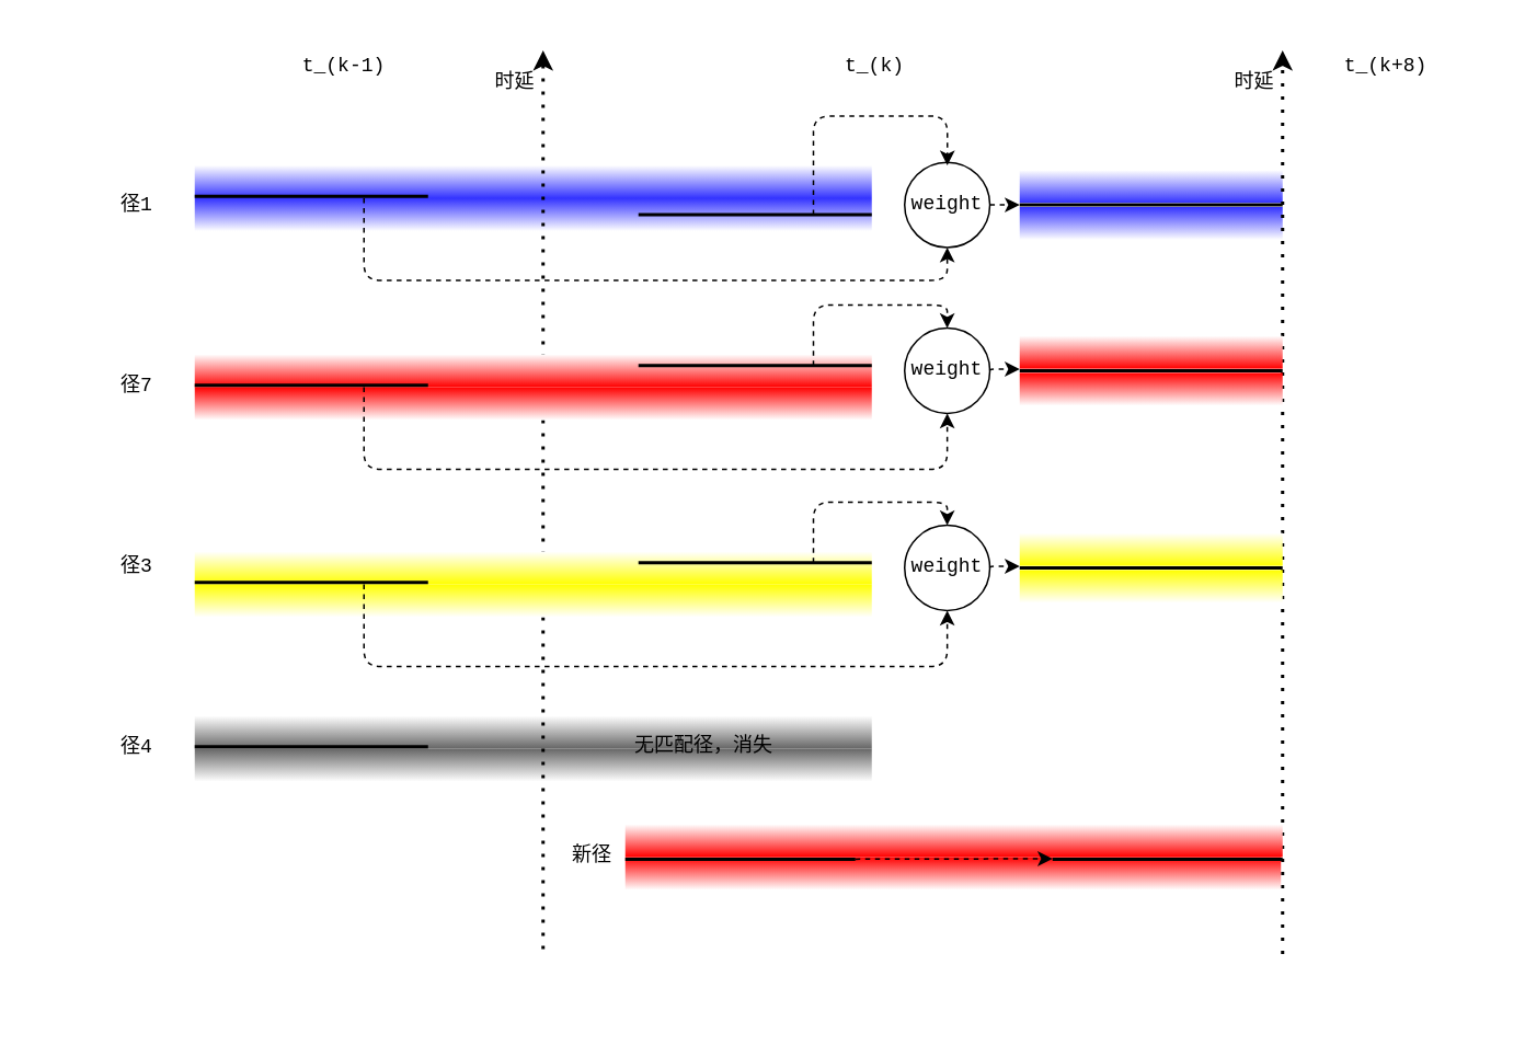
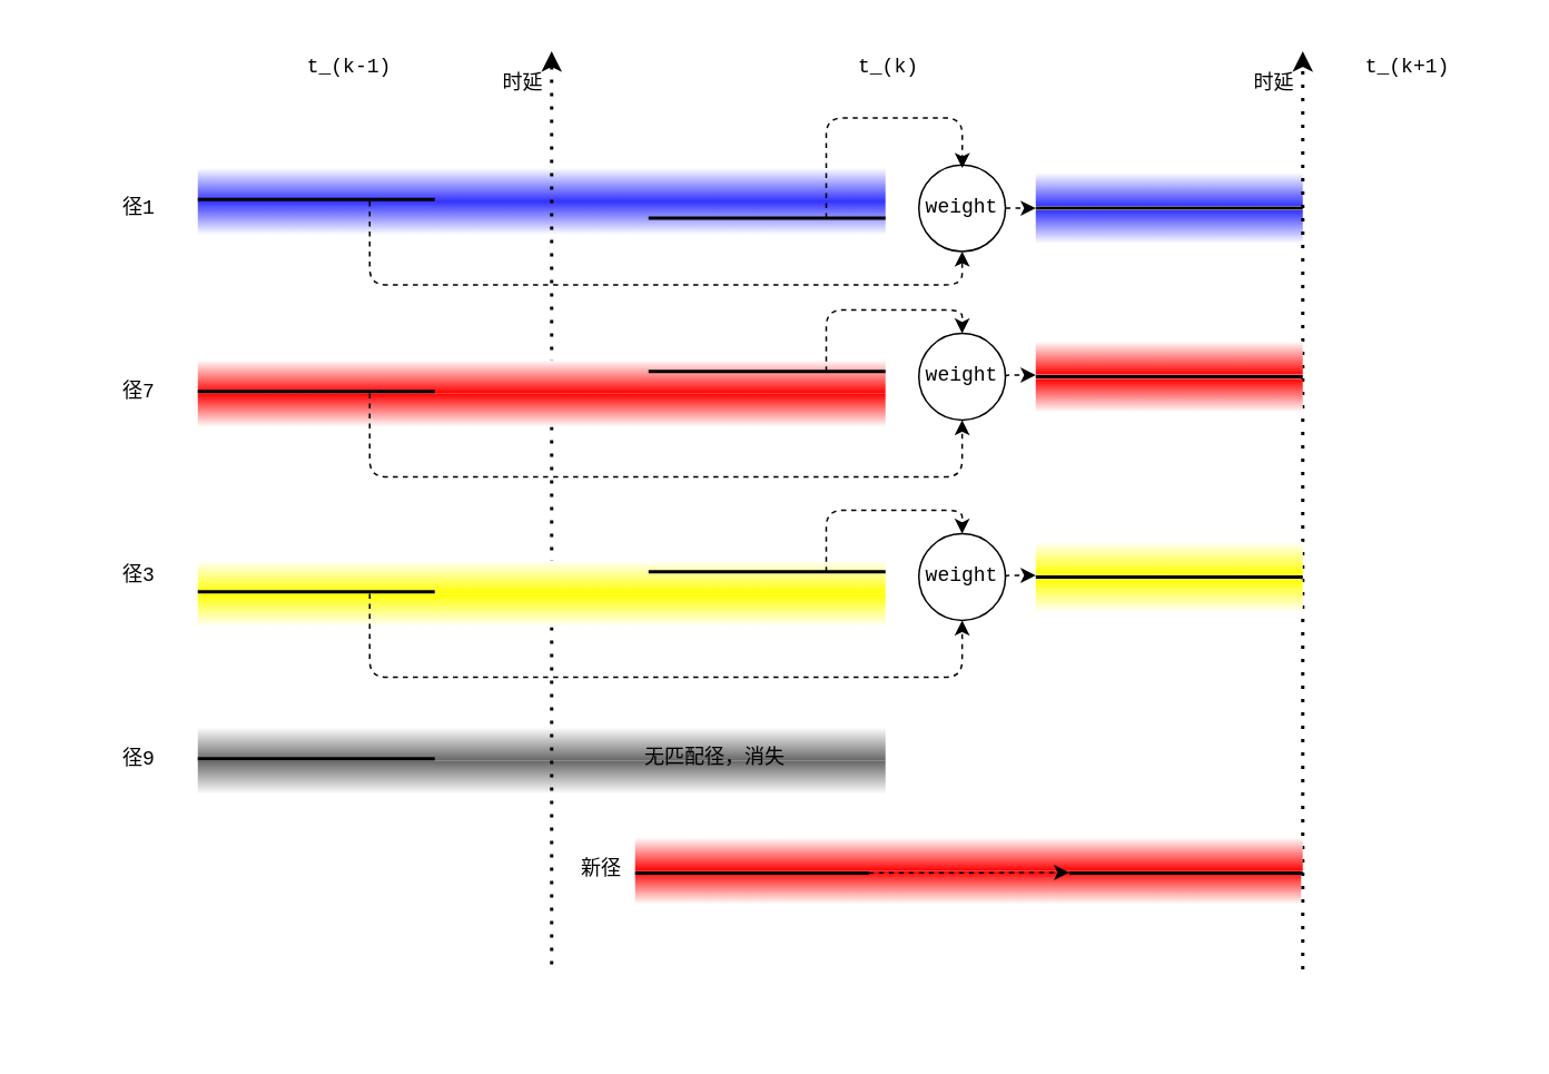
  <mxCell id="0" />
  <mxCell id="1" parent="0" />
  <mxCell id="2" value="" style="rounded=0;whiteSpace=wrap;html=1;fontFamily=Courier New;shadow=0;glass=0;sketch=0;gradientDirection=north;strokeColor=none;gradientColor=#666666;" vertex="1" parent="1"><mxGeometry x="118" y="455" width="412" height="20" as="geometry" /></mxCell>
  <mxCell id="3" value="" style="rounded=0;whiteSpace=wrap;html=1;fontFamily=Courier New;shadow=0;glass=0;sketch=0;gradientDirection=south;strokeColor=none;gradientColor=#666666;" vertex="1" parent="1"><mxGeometry x="118" y="435" width="412" height="20" as="geometry" /></mxCell>
  <mxCell id="4" value="" style="line;strokeWidth=2;html=1;rounded=0;shadow=0;glass=0;sketch=0;fillColor=#ffffff;gradientColor=#3333FF;fontFamily=Courier New;" vertex="1" parent="1"><mxGeometry x="118" y="452.5" width="142" height="2.5" as="geometry" /></mxCell>
  <mxCell id="5" value="t_(k-1)" style="text;html=1;strokeColor=none;fillColor=none;align=center;verticalAlign=middle;whiteSpace=wrap;rounded=0;fontFamily=Courier New;" vertex="1" parent="1"><mxGeometry x="146" y="20" width="126" height="40" as="geometry" /></mxCell>
  <mxCell id="6" value="t_(k)" style="text;html=1;strokeColor=none;fillColor=none;align=center;verticalAlign=middle;whiteSpace=wrap;rounded=0;fontFamily=Courier New;" vertex="1" parent="1"><mxGeometry x="469" y="20" width="126" height="40" as="geometry" /></mxCell>
  <mxCell id="7" value="" style="rounded=0;whiteSpace=wrap;html=1;fontFamily=Courier New;shadow=0;glass=0;sketch=0;gradientDirection=north;gradientColor=#3333FF;strokeColor=none;" vertex="1" parent="1"><mxGeometry x="118" y="120" width="412" height="20" as="geometry" /></mxCell>
  <mxCell id="8" value="径1" style="text;html=1;strokeColor=none;fillColor=none;align=center;verticalAlign=middle;whiteSpace=wrap;rounded=0;fontFamily=Courier New;" vertex="1" parent="1"><mxGeometry x="20" y="105" width="126" height="40" as="geometry" /></mxCell>
  <mxCell id="9" value="径7" style="text;html=1;strokeColor=none;fillColor=none;align=center;verticalAlign=middle;whiteSpace=wrap;rounded=0;fontFamily=Courier New;" vertex="1" parent="1"><mxGeometry x="20" y="215" width="126" height="40" as="geometry" /></mxCell>
  <mxCell id="10" value="径3" style="text;html=1;strokeColor=none;fillColor=none;align=center;verticalAlign=middle;whiteSpace=wrap;rounded=0;fontFamily=Courier New;" vertex="1" parent="1"><mxGeometry x="20" y="325" width="126" height="40" as="geometry" /></mxCell>
  <mxCell id="11" value="" style="rounded=0;whiteSpace=wrap;html=1;fontFamily=Courier New;shadow=0;glass=0;sketch=0;gradientDirection=south;gradientColor=#3333FF;strokeColor=none;" vertex="1" parent="1"><mxGeometry x="118" y="100" width="412" height="20" as="geometry" /></mxCell>
  <mxCell id="12" value="" style="line;strokeWidth=2;html=1;rounded=0;shadow=0;glass=0;sketch=0;fillColor=#ffffff;gradientColor=#3333FF;fontFamily=Courier New;" vertex="1" parent="1"><mxGeometry x="118" y="117.5" width="142" height="2.5" as="geometry" /></mxCell>
  <mxCell id="13" value="" style="line;strokeWidth=2;html=1;rounded=0;shadow=0;glass=0;sketch=0;fillColor=#ffffff;gradientColor=#3333FF;fontFamily=Courier New;" vertex="1" parent="1"><mxGeometry x="388" y="128.75" width="142" height="2.5" as="geometry" /></mxCell>
  <mxCell id="14" value="weight" style="ellipse;whiteSpace=wrap;html=1;aspect=fixed;rounded=0;shadow=0;glass=0;sketch=0;gradientColor=#3333FF;fontFamily=Courier New;fillColor=none;" vertex="1" parent="1"><mxGeometry x="550" y="98.13" width="51.87" height="51.87" as="geometry" /></mxCell>
  <mxCell id="15" value="" style="endArrow=classic;dashed=1;html=1;dashPattern=1 3;strokeWidth=2;fontFamily=Courier New;startArrow=none;startFill=0;endFill=1;" edge="1" parent="1"><mxGeometry width="50" height="50" relative="1" as="geometry"><mxPoint x="330" y="577" as="sourcePoint" /><mxPoint x="330" y="30" as="targetPoint" /></mxGeometry></mxCell>
  <mxCell id="16" value="" style="edgeStyle=elbowEdgeStyle;elbow=vertical;endArrow=classic;html=1;fontFamily=Courier New;exitX=0.25;exitY=0;exitDx=0;exitDy=0;entryX=0.5;entryY=1;entryDx=0;entryDy=0;dashed=1;" edge="1" parent="1" source="7" target="14"><mxGeometry width="50" height="50" relative="1" as="geometry"><mxPoint x="410" y="230" as="sourcePoint" /><mxPoint x="460" y="180" as="targetPoint" /><Array as="points"><mxPoint x="400" y="170" /></Array></mxGeometry></mxCell>
  <mxCell id="17" value="" style="edgeStyle=elbowEdgeStyle;elbow=vertical;endArrow=classic;html=1;fontFamily=Courier New;exitX=0.75;exitY=0.5;exitDx=0;exitDy=0;exitPerimeter=0;dashed=1;" edge="1" parent="1" source="13"><mxGeometry width="50" height="50" relative="1" as="geometry"><mxPoint x="490" y="190" as="sourcePoint" /><mxPoint x="576" y="100" as="targetPoint" /><Array as="points"><mxPoint x="550" y="70" /><mxPoint x="530" y="150" /></Array></mxGeometry></mxCell>
  <mxCell id="18" value="" style="line;strokeWidth=2;html=1;rounded=0;shadow=0;glass=0;sketch=0;fillColor=#ffffff;gradientColor=#3333FF;fontFamily=Courier New;" vertex="1" parent="1"><mxGeometry x="620" y="122.81" width="160" height="2.5" as="geometry" /></mxCell>
  <mxCell id="19" value="" style="rounded=0;whiteSpace=wrap;html=1;fontFamily=Courier New;shadow=0;glass=0;sketch=0;gradientDirection=south;gradientColor=#3333FF;strokeColor=none;" vertex="1" parent="1"><mxGeometry x="620" y="102.81" width="160" height="20" as="geometry" /></mxCell>
  <mxCell id="20" value="" style="rounded=0;whiteSpace=wrap;html=1;fontFamily=Courier New;shadow=0;glass=0;sketch=0;gradientDirection=north;gradientColor=#3333FF;strokeColor=none;" vertex="1" parent="1"><mxGeometry x="620" y="125.31" width="160" height="20" as="geometry" /></mxCell>
  <mxCell id="21" value="" style="edgeStyle=elbowEdgeStyle;elbow=vertical;endArrow=classic;html=1;fontFamily=Courier New;exitX=1;exitY=0.5;exitDx=0;exitDy=0;dashed=1;entryX=0;entryY=0.5;entryDx=0;entryDy=0;entryPerimeter=0;" edge="1" parent="1" source="14" target="18"><mxGeometry width="50" height="50" relative="1" as="geometry"><mxPoint x="678.5" y="215" as="sourcePoint" /><mxPoint x="760" y="185" as="targetPoint" /><Array as="points"><mxPoint x="610" y="124" /><mxPoint x="714" y="235" /></Array></mxGeometry></mxCell>
  <mxCell id="22" value="" style="endArrow=classic;dashed=1;html=1;dashPattern=1 3;strokeWidth=2;fontFamily=Courier New;endFill=1;" edge="1" parent="1"><mxGeometry width="50" height="50" relative="1" as="geometry"><mxPoint x="780" y="580" as="sourcePoint" /><mxPoint x="780" y="30" as="targetPoint" /></mxGeometry></mxCell>
- <mxCell id="23" value="t_(k+8)" style="text;html=1;strokeColor=none;fillColor=none;align=center;verticalAlign=middle;whiteSpace=wrap;rounded=0;fontFamily=Courier New;" vertex="1" parent="1"><mxGeometry x="780" y="20" width="126" height="40" as="geometry" /></mxCell>
+ <mxCell id="23" value="t_(k+1)" style="text;html=1;strokeColor=none;fillColor=none;align=center;verticalAlign=middle;whiteSpace=wrap;rounded=0;fontFamily=Courier New;" vertex="1" parent="1"><mxGeometry x="780" y="20" width="126" height="40" as="geometry" /></mxCell>
  <mxCell id="24" value="" style="rounded=0;whiteSpace=wrap;html=1;fontFamily=Courier New;shadow=0;glass=0;sketch=0;gradientDirection=north;strokeColor=none;gradientColor=#FF0000;" vertex="1" parent="1"><mxGeometry x="118" y="235" width="412" height="20" as="geometry" /></mxCell>
  <mxCell id="25" value="" style="rounded=0;whiteSpace=wrap;html=1;fontFamily=Courier New;shadow=0;glass=0;sketch=0;gradientDirection=south;strokeColor=none;gradientColor=#FF0000;" vertex="1" parent="1"><mxGeometry x="118" y="215" width="412" height="20" as="geometry" /></mxCell>
  <mxCell id="26" value="" style="line;strokeWidth=2;html=1;rounded=0;shadow=0;glass=0;sketch=0;fillColor=#ffffff;gradientColor=#3333FF;fontFamily=Courier New;" vertex="1" parent="1"><mxGeometry x="118" y="232.5" width="142" height="2.5" as="geometry" /></mxCell>
  <mxCell id="27" value="" style="line;strokeWidth=2;html=1;rounded=0;shadow=0;glass=0;sketch=0;fillColor=#ffffff;gradientColor=#3333FF;fontFamily=Courier New;" vertex="1" parent="1"><mxGeometry x="388" y="200" width="142" height="43.75" as="geometry" /></mxCell>
  <mxCell id="28" value="weight" style="ellipse;whiteSpace=wrap;html=1;aspect=fixed;rounded=0;shadow=0;glass=0;sketch=0;gradientColor=#3333FF;fontFamily=Courier New;fillColor=none;" vertex="1" parent="1"><mxGeometry x="550" y="199.07" width="51.87" height="51.87" as="geometry" /></mxCell>
  <mxCell id="29" value="" style="edgeStyle=elbowEdgeStyle;elbow=vertical;endArrow=classic;html=1;fontFamily=Courier New;exitX=0.25;exitY=0;exitDx=0;exitDy=0;entryX=0.5;entryY=1;entryDx=0;entryDy=0;dashed=1;" edge="1" parent="1" source="24" target="28"><mxGeometry width="50" height="50" relative="1" as="geometry"><mxPoint x="410" y="345" as="sourcePoint" /><mxPoint x="460" y="295" as="targetPoint" /><Array as="points"><mxPoint x="400" y="285" /></Array></mxGeometry></mxCell>
  <mxCell id="30" value="" style="edgeStyle=elbowEdgeStyle;elbow=vertical;endArrow=classic;html=1;fontFamily=Courier New;exitX=0.75;exitY=0.5;exitDx=0;exitDy=0;exitPerimeter=0;dashed=1;entryX=0.5;entryY=0;entryDx=0;entryDy=0;" edge="1" parent="1" source="27" target="28"><mxGeometry width="50" height="50" relative="1" as="geometry"><mxPoint x="490" y="305" as="sourcePoint" /><mxPoint x="576" y="215" as="targetPoint" /><Array as="points"><mxPoint x="550" y="185" /><mxPoint x="530" y="265" /></Array></mxGeometry></mxCell>
  <mxCell id="31" value="" style="line;strokeWidth=2;html=1;rounded=0;shadow=0;glass=0;sketch=0;fillColor=#ffffff;gradientColor=#3333FF;fontFamily=Courier New;" vertex="1" parent="1"><mxGeometry x="620" y="223.75" width="160" height="2.5" as="geometry" /></mxCell>
  <mxCell id="32" value="" style="rounded=0;whiteSpace=wrap;html=1;fontFamily=Courier New;shadow=0;glass=0;sketch=0;gradientDirection=south;strokeColor=none;gradientColor=#FF0000;" vertex="1" parent="1"><mxGeometry x="620" y="203.75" width="160" height="20" as="geometry" /></mxCell>
  <mxCell id="33" value="" style="rounded=0;whiteSpace=wrap;html=1;fontFamily=Courier New;shadow=0;glass=0;sketch=0;gradientDirection=north;strokeColor=none;gradientColor=#FF0000;" vertex="1" parent="1"><mxGeometry x="620" y="226.25" width="160" height="20" as="geometry" /></mxCell>
  <mxCell id="34" value="" style="edgeStyle=elbowEdgeStyle;elbow=vertical;endArrow=classic;html=1;fontFamily=Courier New;exitX=1;exitY=0.5;exitDx=0;exitDy=0;dashed=1;" edge="1" parent="1" source="28"><mxGeometry width="50" height="50" relative="1" as="geometry"><mxPoint x="678.5" y="330" as="sourcePoint" /><mxPoint x="620" y="224" as="targetPoint" /><Array as="points"><mxPoint x="610" y="224" /><mxPoint x="602" y="280" /><mxPoint x="620" y="228" /><mxPoint x="610" y="239" /><mxPoint x="714" y="350" /></Array></mxGeometry></mxCell>
  <mxCell id="35" value="" style="rounded=0;whiteSpace=wrap;html=1;fontFamily=Courier New;shadow=0;glass=0;sketch=0;gradientDirection=north;strokeColor=none;gradientColor=#FFFF00;" vertex="1" parent="1"><mxGeometry x="118" y="355" width="412" height="20" as="geometry" /></mxCell>
  <mxCell id="36" value="" style="rounded=0;whiteSpace=wrap;html=1;fontFamily=Courier New;shadow=0;glass=0;sketch=0;gradientDirection=south;strokeColor=none;gradientColor=#FFFF00;" vertex="1" parent="1"><mxGeometry x="118" y="335" width="412" height="20" as="geometry" /></mxCell>
  <mxCell id="37" value="" style="line;strokeWidth=2;html=1;rounded=0;shadow=0;glass=0;sketch=0;fillColor=#ffffff;gradientColor=#3333FF;fontFamily=Courier New;" vertex="1" parent="1"><mxGeometry x="118" y="352.5" width="142" height="2.5" as="geometry" /></mxCell>
  <mxCell id="38" value="" style="line;strokeWidth=2;html=1;rounded=0;shadow=0;glass=0;sketch=0;fillColor=#ffffff;gradientColor=#3333FF;fontFamily=Courier New;" vertex="1" parent="1"><mxGeometry x="388" y="320" width="142" height="43.75" as="geometry" /></mxCell>
  <mxCell id="39" value="weight" style="ellipse;whiteSpace=wrap;html=1;aspect=fixed;rounded=0;shadow=0;glass=0;sketch=0;gradientColor=#3333FF;fontFamily=Courier New;fillColor=none;" vertex="1" parent="1"><mxGeometry x="550" y="319.07" width="51.87" height="51.87" as="geometry" /></mxCell>
  <mxCell id="40" value="" style="edgeStyle=elbowEdgeStyle;elbow=vertical;endArrow=classic;html=1;fontFamily=Courier New;exitX=0.25;exitY=0;exitDx=0;exitDy=0;entryX=0.5;entryY=1;entryDx=0;entryDy=0;dashed=1;" edge="1" parent="1" source="35" target="39"><mxGeometry width="50" height="50" relative="1" as="geometry"><mxPoint x="410" y="465" as="sourcePoint" /><mxPoint x="460" y="415" as="targetPoint" /><Array as="points"><mxPoint x="400" y="405" /></Array></mxGeometry></mxCell>
  <mxCell id="41" value="" style="edgeStyle=elbowEdgeStyle;elbow=vertical;endArrow=classic;html=1;fontFamily=Courier New;exitX=0.75;exitY=0.5;exitDx=0;exitDy=0;exitPerimeter=0;dashed=1;entryX=0.5;entryY=0;entryDx=0;entryDy=0;" edge="1" parent="1" source="38" target="39"><mxGeometry width="50" height="50" relative="1" as="geometry"><mxPoint x="490" y="425" as="sourcePoint" /><mxPoint x="576" y="335" as="targetPoint" /><Array as="points"><mxPoint x="550" y="305" /><mxPoint x="530" y="385" /></Array></mxGeometry></mxCell>
  <mxCell id="42" value="" style="line;strokeWidth=2;html=1;rounded=0;shadow=0;glass=0;sketch=0;fillColor=#ffffff;gradientColor=#3333FF;fontFamily=Courier New;" vertex="1" parent="1"><mxGeometry x="620" y="343.75" width="160" height="2.5" as="geometry" /></mxCell>
  <mxCell id="43" value="" style="rounded=0;whiteSpace=wrap;html=1;fontFamily=Courier New;shadow=0;glass=0;sketch=0;gradientDirection=south;strokeColor=none;gradientColor=#FFFF00;" vertex="1" parent="1"><mxGeometry x="620" y="323.75" width="160" height="20" as="geometry" /></mxCell>
  <mxCell id="44" value="" style="rounded=0;whiteSpace=wrap;html=1;fontFamily=Courier New;shadow=0;glass=0;sketch=0;gradientDirection=north;strokeColor=none;gradientColor=#FFFF00;" vertex="1" parent="1"><mxGeometry x="620" y="346.25" width="160" height="20" as="geometry" /></mxCell>
  <mxCell id="45" value="" style="edgeStyle=elbowEdgeStyle;elbow=vertical;endArrow=classic;html=1;fontFamily=Courier New;exitX=1;exitY=0.5;exitDx=0;exitDy=0;dashed=1;" edge="1" parent="1" source="39"><mxGeometry width="50" height="50" relative="1" as="geometry"><mxPoint x="678.5" y="450" as="sourcePoint" /><mxPoint x="620" y="344" as="targetPoint" /><Array as="points"><mxPoint x="610" y="344" /><mxPoint x="602" y="400" /><mxPoint x="620" y="348" /><mxPoint x="610" y="359" /><mxPoint x="714" y="470" /></Array></mxGeometry></mxCell>
  <mxCell id="46" value="" style="rounded=0;whiteSpace=wrap;html=1;fontFamily=Courier New;shadow=0;glass=0;sketch=0;gradientDirection=north;strokeColor=none;gradientColor=#FF0000;" vertex="1" parent="1"><mxGeometry x="380" y="521" width="399" height="20" as="geometry" /></mxCell>
  <mxCell id="47" value="" style="rounded=0;whiteSpace=wrap;html=1;fontFamily=Courier New;shadow=0;glass=0;sketch=0;gradientDirection=south;strokeColor=none;gradientColor=#FF0000;" vertex="1" parent="1"><mxGeometry x="380" y="501" width="400" height="20" as="geometry" /></mxCell>
  <mxCell id="48" value="" style="line;strokeWidth=2;html=1;rounded=0;shadow=0;glass=0;sketch=0;fillColor=#ffffff;gradientColor=#3333FF;fontFamily=Courier New;" vertex="1" parent="1"><mxGeometry x="380" y="521" width="140" height="2.5" as="geometry" /></mxCell>
  <mxCell id="49" value="" style="line;strokeWidth=2;html=1;rounded=0;shadow=0;glass=0;sketch=0;fillColor=#ffffff;gradientColor=#3333FF;fontFamily=Courier New;" vertex="1" parent="1"><mxGeometry x="640" y="521" width="140" height="2.5" as="geometry" /></mxCell>
  <mxCell id="50" value="" style="edgeStyle=elbowEdgeStyle;elbow=vertical;endArrow=classic;html=1;fontFamily=Courier New;exitX=1;exitY=0.5;exitDx=0;exitDy=0;exitPerimeter=0;dashed=1;entryX=0;entryY=0.5;entryDx=0;entryDy=0;entryPerimeter=0;" edge="1" parent="1" source="48" target="49"><mxGeometry width="50" height="50" relative="1" as="geometry"><mxPoint x="570" y="577.875" as="sourcePoint" /><mxPoint x="651.435" y="555.07" as="targetPoint" /><Array as="points"><mxPoint x="580" y="522" /><mxPoint x="605.5" y="621" /></Array></mxGeometry></mxCell>
  <mxCell id="51" value="新径" style="text;html=1;strokeColor=none;fillColor=none;align=center;verticalAlign=middle;whiteSpace=wrap;rounded=0;fontFamily=Courier New;" vertex="1" parent="1"><mxGeometry x="297" y="501" width="126" height="40" as="geometry" /></mxCell>
  <mxCell id="52" value="时延" style="text;html=1;strokeColor=none;fillColor=none;align=center;verticalAlign=middle;whiteSpace=wrap;rounded=0;fontFamily=Courier New;" vertex="1" parent="1"><mxGeometry x="250" y="30" width="126" height="40" as="geometry" /></mxCell>
  <mxCell id="53" value="时延" style="text;html=1;strokeColor=none;fillColor=none;align=center;verticalAlign=middle;whiteSpace=wrap;rounded=0;fontFamily=Courier New;" vertex="1" parent="1"><mxGeometry x="700" y="30" width="126" height="40" as="geometry" /></mxCell>
- <mxCell id="54" value="径4" style="text;html=1;strokeColor=none;fillColor=none;align=center;verticalAlign=middle;whiteSpace=wrap;rounded=0;fontFamily=Courier New;" vertex="1" parent="1"><mxGeometry x="20" y="435" width="126" height="40" as="geometry" /></mxCell>
+ <mxCell id="54" value="径9" style="text;html=1;strokeColor=none;fillColor=none;align=center;verticalAlign=middle;whiteSpace=wrap;rounded=0;fontFamily=Courier New;" vertex="1" parent="1"><mxGeometry x="20" y="435" width="126" height="40" as="geometry" /></mxCell>
  <mxCell id="55" value="无匹配径，消失" style="text;html=1;strokeColor=none;fillColor=none;align=center;verticalAlign=middle;whiteSpace=wrap;rounded=0;fontFamily=Courier New;" vertex="1" parent="1"><mxGeometry x="365" y="433.75" width="126" height="40" as="geometry" /></mxCell>
